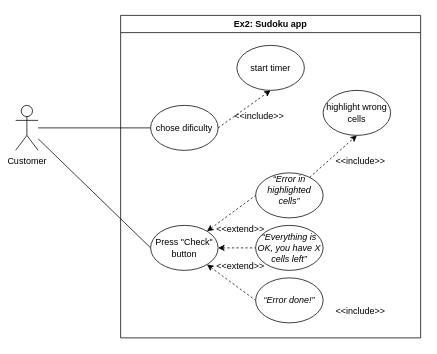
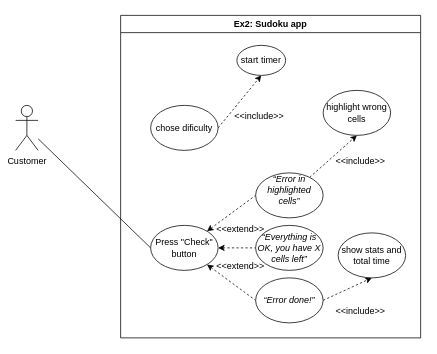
  <mxCell id="0" />
  <mxCell id="1" parent="0" />
- <mxCell id="2" style="rounded=0;orthogonalLoop=1;jettySize=auto;html=1;entryX=0;entryY=0.5;entryDx=0;entryDy=0;endArrow=none;endFill=0;" parent="1" source="4" target="7" edge="1"><mxGeometry relative="1" as="geometry" /></mxCell>
  <mxCell id="3" style="rounded=0;orthogonalLoop=1;jettySize=auto;html=1;entryX=0;entryY=0.5;entryDx=0;entryDy=0;endArrow=none;endFill=0;" parent="1" source="4" target="11" edge="1"><mxGeometry relative="1" as="geometry" /></mxCell>
  <mxCell id="4" value="Customer" style="shape=umlActor;verticalLabelPosition=bottom;verticalAlign=top;html=1;outlineConnect=0;" parent="1" vertex="1"><mxGeometry x="20" y="140" width="30" height="60" as="geometry" /></mxCell>
  <mxCell id="5" value="Ex2: Sudoku app" style="swimlane;whiteSpace=wrap;html=1;swimlaneLine=1;strokeColor=default;fillColor=#FFFFFF;fillStyle=auto;" parent="1" vertex="1"><mxGeometry x="160" y="20" width="400" height="430" as="geometry"><mxRectangle x="220" y="110" width="130" height="30" as="alternateBounds" /></mxGeometry></mxCell>
  <mxCell id="6" style="rounded=0;orthogonalLoop=1;jettySize=auto;html=1;entryX=0.5;entryY=1;entryDx=0;entryDy=0;dashed=1;exitX=1;exitY=0.5;exitDx=0;exitDy=0;" edge="1" parent="5" source="7" target="23"><mxGeometry relative="1" as="geometry" /></mxCell>
  <mxCell id="7" value="chose dificulty" style="ellipse;whiteSpace=wrap;html=1;" parent="5" vertex="1"><mxGeometry x="40" y="120" width="90" height="60" as="geometry" /></mxCell>
  <mxCell id="8" style="rounded=0;orthogonalLoop=1;jettySize=auto;html=1;entryX=0;entryY=0.5;entryDx=0;entryDy=0;endArrow=none;endFill=0;startArrow=classic;startFill=1;dashed=1;" parent="5" source="11" target="13" edge="1"><mxGeometry relative="1" as="geometry" /></mxCell>
  <mxCell id="9" style="rounded=0;orthogonalLoop=1;jettySize=auto;html=1;entryX=0;entryY=0.5;entryDx=0;entryDy=0;endArrow=none;endFill=0;dashed=1;startArrow=classic;startFill=1;" parent="5" source="11" target="14" edge="1"><mxGeometry relative="1" as="geometry" /></mxCell>
  <mxCell id="10" style="rounded=0;orthogonalLoop=1;jettySize=auto;html=1;entryX=0;entryY=0.5;entryDx=0;entryDy=0;endArrow=none;endFill=0;startArrow=classic;startFill=1;dashed=1;" parent="5" source="11" target="16" edge="1"><mxGeometry relative="1" as="geometry" /></mxCell>
  <mxCell id="11" value="Press &quot;Check&quot; button" style="ellipse;whiteSpace=wrap;html=1;" parent="5" vertex="1"><mxGeometry x="40" y="280" width="90" height="60" as="geometry" /></mxCell>
  <mxCell id="12" style="rounded=0;orthogonalLoop=1;jettySize=auto;html=1;entryX=0.5;entryY=1;entryDx=0;entryDy=0;dashed=1;" parent="5" source="13" target="17" edge="1"><mxGeometry relative="1" as="geometry" /></mxCell>
  <mxCell id="13" value="&#10;&lt;em&gt;“Error in highlighted cells”&lt;/em&gt;&#10;&#10;" style="ellipse;whiteSpace=wrap;html=1;" parent="5" vertex="1"><mxGeometry x="180" y="210" width="90" height="60" as="geometry" /></mxCell>
  <mxCell id="14" value="&lt;em&gt;“Everything is OK, you have X cells left”&lt;/em&gt;" style="ellipse;whiteSpace=wrap;html=1;" parent="5" vertex="1"><mxGeometry x="180" y="280" width="90" height="60" as="geometry" /></mxCell>
+ <mxCell id="15" style="rounded=0;orthogonalLoop=1;jettySize=auto;html=1;entryX=0.5;entryY=1;entryDx=0;entryDy=0;dashed=1;exitX=1;exitY=0.5;exitDx=0;exitDy=0;" parent="5" source="16" target="21" edge="1"><mxGeometry relative="1" as="geometry" /></mxCell>
  <mxCell id="16" value="&lt;em&gt;“Error done!”&lt;/em&gt;" style="ellipse;whiteSpace=wrap;html=1;" parent="5" vertex="1"><mxGeometry x="180" y="350" width="90" height="60" as="geometry" /></mxCell>
  <mxCell id="17" value="highlight wrong cells" style="ellipse;whiteSpace=wrap;html=1;" parent="5" vertex="1"><mxGeometry x="270" y="100" width="90" height="60" as="geometry" /></mxCell>
  <mxCell id="18" value="&amp;lt;&amp;lt;include&amp;gt;&amp;gt;" style="text;html=1;align=center;verticalAlign=middle;whiteSpace=wrap;rounded=0;" parent="5" vertex="1"><mxGeometry x="290" y="180" width="60" height="30" as="geometry" /></mxCell>
  <mxCell id="19" value="&amp;lt;&amp;lt;extend&amp;gt;&amp;gt;" style="text;html=1;align=center;verticalAlign=middle;whiteSpace=wrap;rounded=0;" parent="5" vertex="1"><mxGeometry x="130" y="270" width="60" height="30" as="geometry" /></mxCell>
  <mxCell id="20" value="&amp;lt;&amp;lt;extend&amp;gt;&amp;gt;" style="text;html=1;align=center;verticalAlign=middle;whiteSpace=wrap;rounded=0;" parent="5" vertex="1"><mxGeometry x="130" y="320" width="60" height="30" as="geometry" /></mxCell>
+ <mxCell id="21" value="show stats and total time" style="ellipse;whiteSpace=wrap;html=1;" parent="5" vertex="1"><mxGeometry x="290" y="290" width="90" height="60" as="geometry" /></mxCell>
  <mxCell id="22" value="&amp;lt;&amp;lt;include&amp;gt;&amp;gt;" style="text;html=1;align=center;verticalAlign=middle;whiteSpace=wrap;rounded=0;" parent="5" vertex="1"><mxGeometry x="290" y="380" width="60" height="30" as="geometry" /></mxCell>
- <mxCell id="23" value="start timer" style="ellipse;whiteSpace=wrap;html=1;" vertex="1" parent="5"><mxGeometry x="155" y="40" width="90" height="60" as="geometry" /></mxCell>
+ <mxCell id="23" value="start timer" style="ellipse;whiteSpace=wrap;html=1;" vertex="1" parent="5"><mxGeometry x="155" y="40" width="65" height="40" as="geometry" /></mxCell>
  <mxCell id="24" value="&amp;lt;&amp;lt;include&amp;gt;&amp;gt;" style="text;html=1;align=center;verticalAlign=middle;whiteSpace=wrap;rounded=0;" vertex="1" parent="5"><mxGeometry x="155" y="120" width="60" height="30" as="geometry" /></mxCell>
